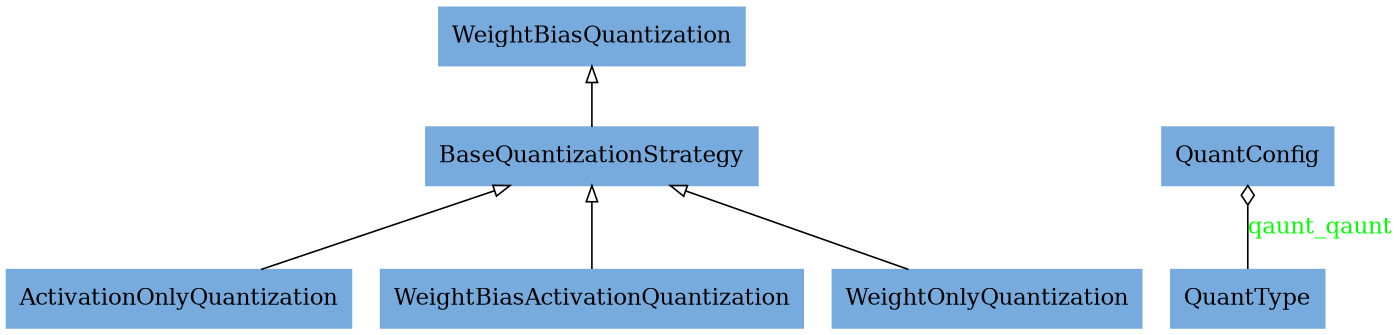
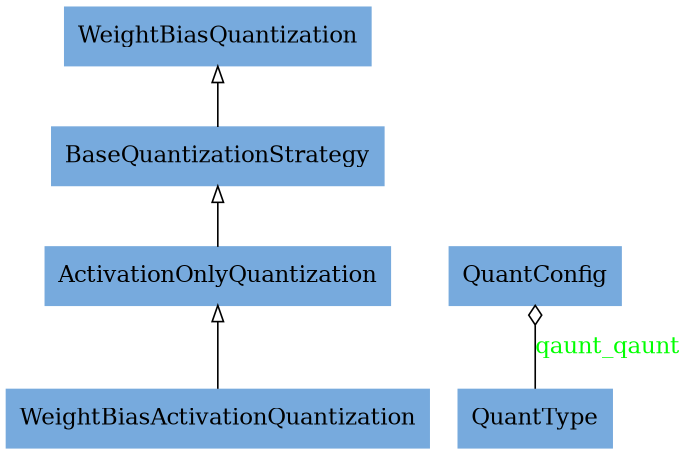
  digraph {
    rankdir=BT
    node [color="#77AADD" fontcolor=black shape=record style=filled]
    edge [arrowhead=empty arrowtail=none]
    n1 [label=<ActivationOnlyQuantization>]
    n2 [label=<BaseQuantizationStrategy>]
    n3 [label=<WeightBiasQuantization>]
    n4 [label=<QuantConfig>]
    n5 [label=<QuantType>]
    n6 [label=<WeightBiasActivationQuantization>]
-   n7 [label=<WeightOnlyQuantization>]
    n1 -> n2
    n2 -> n3
    n5 -> n4 [arrowhead=odiamond fontcolor=green label=qaunt_qaunt style=solid]
-   n6 -> n2
-   n7 -> n2
+   n6 -> n1
  }
